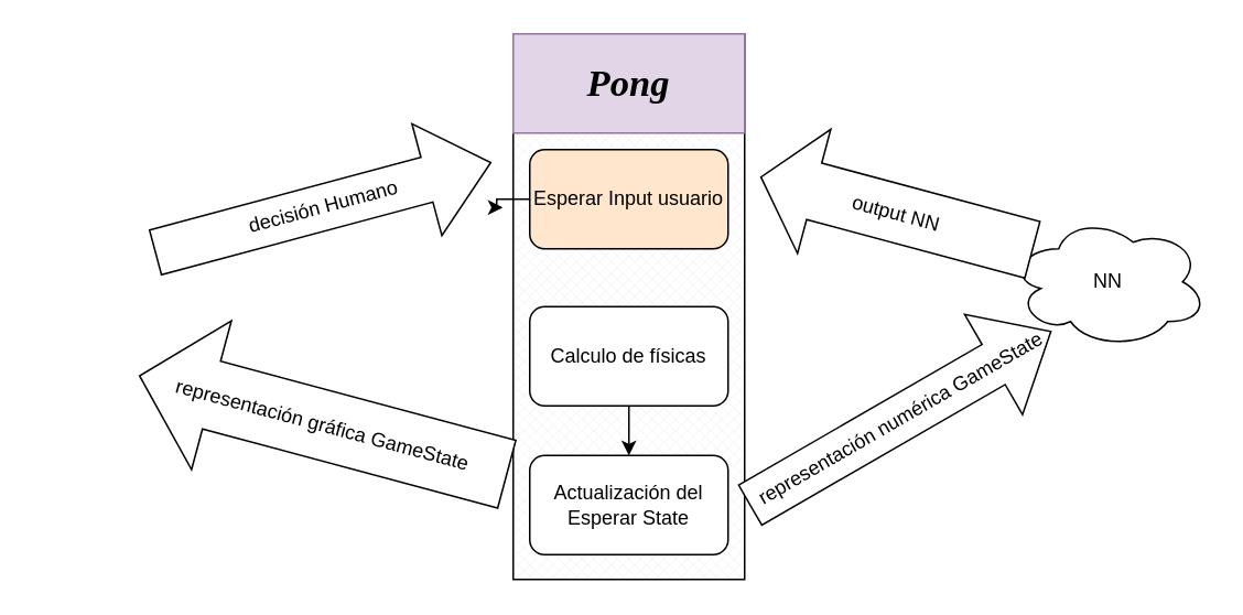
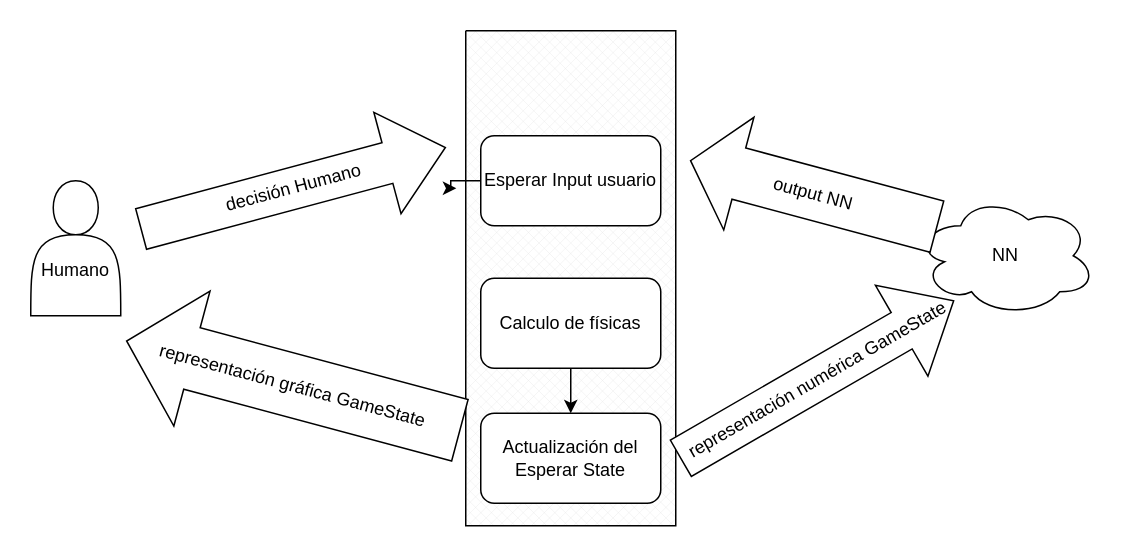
  <mxCell id="0" />
  <mxCell id="1" parent="0" />
  <mxCell id="2" value="" style="verticalLabelPosition=bottom;verticalAlign=top;html=1;shape=mxgraph.basic.patternFillRect;fillStyle=diagGrid;step=5;fillStrokeWidth=0.2;fillStrokeColor=#dddddd;" vertex="1" parent="1"><mxGeometry x="310" y="20" width="140" height="330" as="geometry" /></mxCell>
  <mxCell id="3" value="NN" style="ellipse;shape=cloud;whiteSpace=wrap;html=1;" vertex="1" parent="1"><mxGeometry x="610" y="130" width="120" height="80" as="geometry" /></mxCell>
  <mxCell id="4" value="representación numérica&amp;nbsp;GameState" style="html=1;shadow=0;dashed=0;align=center;verticalAlign=middle;shape=mxgraph.arrows2.arrow;dy=0.6;dx=40;notch=0;rotation=-30;" vertex="1" parent="1"><mxGeometry x="439.33" y="217.5" width="210" height="70" as="geometry" /></mxCell>
+ <mxCell id="5" value="&lt;br&gt;&lt;br&gt;Humano" style="shape=actor;whiteSpace=wrap;html=1;" vertex="1" parent="1"><mxGeometry x="20" y="120" width="60" height="90" as="geometry" /></mxCell>
  <mxCell id="6" value="representación gráfica GameState&lt;br&gt;" style="shape=singleArrow;direction=west;whiteSpace=wrap;html=1;rotation=15;arrowWidth=0.455;arrowSize=0.196;" vertex="1" parent="1"><mxGeometry x="80" y="210" width="230" height="93.18" as="geometry" /></mxCell>
  <mxCell id="7" value="decisión Humano" style="html=1;shadow=0;dashed=0;align=center;verticalAlign=middle;shape=mxgraph.arrows2.arrow;dy=0.6;dx=40;notch=0;rotation=-15;" vertex="1" parent="1"><mxGeometry x="90" y="90" width="210" height="70" as="geometry" /></mxCell>
  <mxCell id="8" value="output NN" style="shape=singleArrow;direction=west;whiteSpace=wrap;html=1;rotation=15;arrowWidth=0.455;arrowSize=0.196;" vertex="1" parent="1"><mxGeometry x="456.98" y="89.74" width="170" height="77.76" as="geometry" /></mxCell>
- <mxCell id="9" value="&lt;b&gt;&lt;font face=&quot;Verdana&quot; style=&quot;font-size: 23px;&quot;&gt;&lt;i&gt;Pong&lt;/i&gt;&lt;/font&gt;&lt;/b&gt;" style="text;html=1;strokeColor=#9673a6;fillColor=#e1d5e7;align=center;verticalAlign=middle;whiteSpace=wrap;rounded=0;" vertex="1" parent="1"><mxGeometry x="310" y="20" width="140" height="60" as="geometry" /></mxCell>
  <mxCell id="10" value="" style="group" vertex="1" connectable="0" parent="1"><mxGeometry x="320" y="90" width="120" height="245" as="geometry" /></mxCell>
  <mxCell id="11" value="Calculo de físicas" style="rounded=1;whiteSpace=wrap;html=1;" vertex="1" parent="10"><mxGeometry y="95" width="120" height="60" as="geometry" /></mxCell>
  <mxCell id="12" style="edgeStyle=orthogonalEdgeStyle;rounded=0;orthogonalLoop=1;jettySize=auto;html=1;fontFamily=Verdana;fontSize=23;" edge="1" parent="10" source="13" target="7"><mxGeometry relative="1" as="geometry" /></mxCell>
- <mxCell id="13" value="Esperar Input usuario" style="rounded=1;whiteSpace=wrap;html=1;fillColor=#ffe6cc;" vertex="1" parent="10"><mxGeometry width="120" height="60" as="geometry" /></mxCell>
+ <mxCell id="13" value="Esperar Input usuario" style="rounded=1;whiteSpace=wrap;html=1;" vertex="1" parent="10"><mxGeometry width="120" height="60" as="geometry" /></mxCell>
  <mxCell id="14" value="Actualización del Esperar State" style="rounded=1;whiteSpace=wrap;html=1;" vertex="1" parent="10"><mxGeometry y="185" width="120" height="60" as="geometry" /></mxCell>
  <mxCell id="15" style="edgeStyle=orthogonalEdgeStyle;rounded=0;orthogonalLoop=1;jettySize=auto;html=1;entryX=0.5;entryY=0;entryDx=0;entryDy=0;fontFamily=Verdana;fontSize=23;" edge="1" parent="10" source="11" target="14"><mxGeometry relative="1" as="geometry" /></mxCell>
